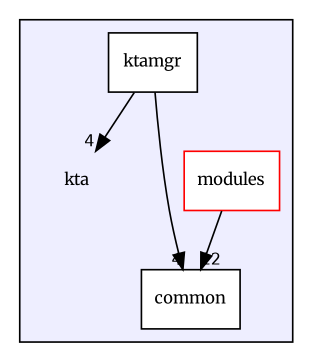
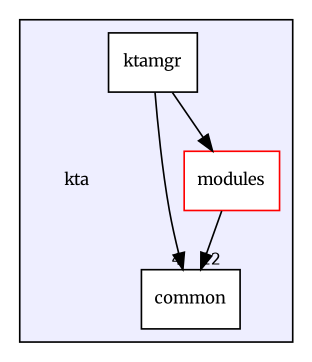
  digraph {
    compound=true
    fontname=Merriweather
    node [fontname=Merriweather fontsize=10 shape=box color=black fillcolor=white style=filled]
    edge [fontname=Merriweather headlabel=4 labeldistance=1.5 labelfontname=Helvetica labelfontsize=10]
    n1 [label=kta shape=plaintext color="" fillcolor="" style=""]
    n2 [label=common]
    n3 [label=ktamgr]
    n4 [color=red label=modules]
    subgraph cluster_1 {
      bgcolor="#eeeeff"
      pencolor=black
      n1
      n2
      n3
      n4
    }
    n3 -> n2
-   n3 -> n1
+   n3 -> n4
    n4 -> n2 [headlabel=12]
  }
